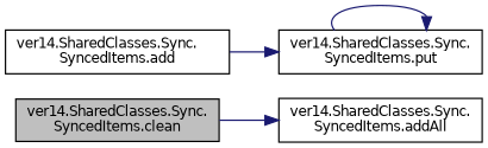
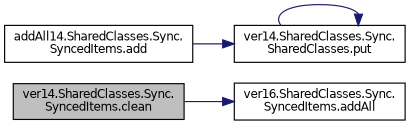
  digraph {
    rankdir=LR
    node [color=black fillcolor=white fontname=Helvetica fontsize=10 shape=record style=filled]
    edge [color=midnightblue fontname=Helvetica fontsize=10 labelfontname=Helvetica labelfontsize=10 style=solid]
    n1 [fillcolor=grey75 fontcolor=black height=0.2 label="ver14.SharedClasses.Sync.\lSyncedItems.clean" width=0.4]
-   n2 [height=0.2 label="ver14.SharedClasses.Sync.\lSyncedItems.addAll" width=0.4]
-   n3 [height=0.2 label="ver14.SharedClasses.Sync.\lSyncedItems.add" width=0.4]
-   n4 [height=0.2 label="ver14.SharedClasses.Sync.\lSyncedItems.put" width=0.4]
+   n2 [height=0.2 label="ver16.SharedClasses.Sync.\lSyncedItems.addAll" width=0.4]
+   n3 [height=0.2 label="addAll14.SharedClasses.Sync.\lSyncedItems.add" width=0.4]
+   n4 [height=0.2 label="ver14.SharedClasses.Sync.\lSharedClasses.put" width=0.4]
    n1 -> n2
    n3 -> n4
    n4 -> n4
  }
